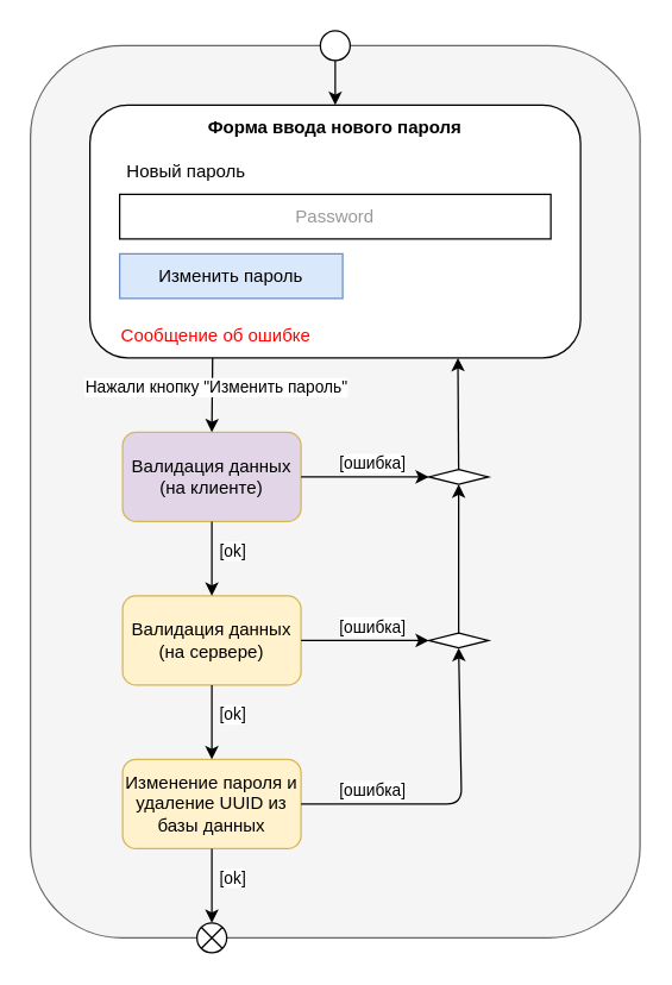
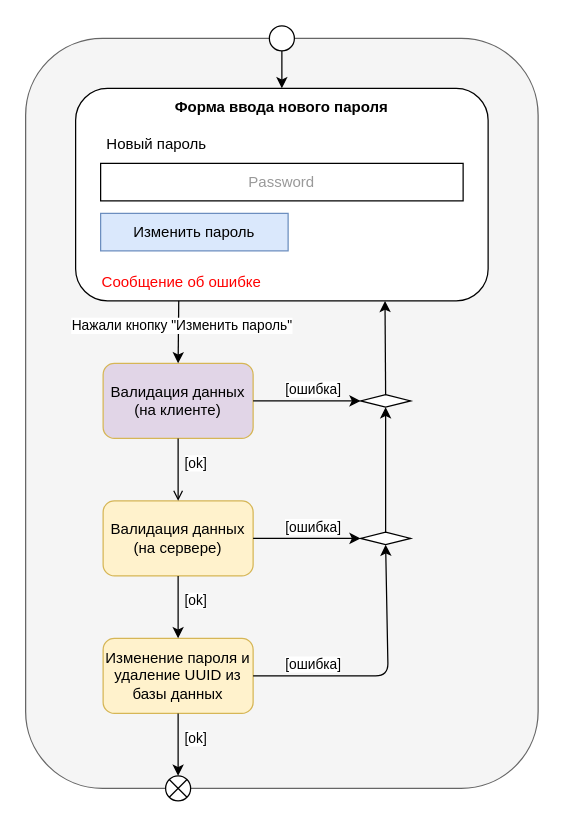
  <mxCell id="0" />
  <mxCell id="1" parent="0" />
  <mxCell id="2" value="" style="rounded=1;whiteSpace=wrap;html=1;fillColor=#f5f5f5;strokeColor=#666666;fontColor=#333333;" parent="1" vertex="1"><mxGeometry x="20" y="30" width="410" height="600" as="geometry" /></mxCell>
  <mxCell id="3" value="" style="rounded=1;whiteSpace=wrap;html=1;" parent="1" vertex="1"><mxGeometry x="60" y="70" width="330" height="170" as="geometry" /></mxCell>
  <mxCell id="4" value="&lt;b&gt;Форма ввода нового пароля&lt;/b&gt;" style="text;html=1;strokeColor=none;fillColor=none;align=center;verticalAlign=middle;whiteSpace=wrap;rounded=0;" parent="1" vertex="1"><mxGeometry x="130" y="70" width="190" height="30" as="geometry" /></mxCell>
  <mxCell id="5" value="Новый пароль" style="text;html=1;strokeColor=none;fillColor=none;align=center;verticalAlign=middle;whiteSpace=wrap;rounded=0;" parent="1" vertex="1"><mxGeometry x="80" y="100" width="90" height="30" as="geometry" /></mxCell>
  <mxCell id="6" value="&lt;font color=&quot;#999999&quot;&gt;Password&lt;/font&gt;" style="rounded=0;whiteSpace=wrap;html=1;" parent="1" vertex="1"><mxGeometry x="80" y="130" width="290" height="30" as="geometry" /></mxCell>
  <mxCell id="7" value="Изменить пароль" style="rounded=0;whiteSpace=wrap;html=1;fillColor=#dae8fc;strokeColor=#6c8ebf;" parent="1" vertex="1"><mxGeometry x="80" y="170" width="150" height="30" as="geometry" /></mxCell>
  <mxCell id="8" value="&lt;font color=&quot;#ff0000&quot;&gt;Сообщение об ошибке&lt;/font&gt;" style="text;html=1;strokeColor=none;fillColor=none;align=center;verticalAlign=middle;whiteSpace=wrap;rounded=0;" parent="1" vertex="1"><mxGeometry x="80" y="210" width="130" height="30" as="geometry" /></mxCell>
  <mxCell id="9" value="" style="ellipse;whiteSpace=wrap;html=1;" parent="1" vertex="1"><mxGeometry x="215" y="20" width="20" height="20" as="geometry" /></mxCell>
  <mxCell id="10" value="" style="endArrow=classic;html=1;rounded=1;exitX=0.5;exitY=1;exitDx=0;exitDy=0;entryX=0.5;entryY=0;entryDx=0;entryDy=0;curved=0;" parent="1" source="9" target="3" edge="1"><mxGeometry width="50" height="50" relative="1" as="geometry"><mxPoint x="-560" y="125" as="sourcePoint" /><mxPoint x="-540" y="125" as="targetPoint" /></mxGeometry></mxCell>
  <mxCell id="11" value="Валидация данных (на клиенте)" style="rounded=1;whiteSpace=wrap;html=1;fillColor=#e1d5e7;strokeColor=#d6b656;" parent="1" vertex="1"><mxGeometry x="82" y="290" width="120" height="60" as="geometry" /></mxCell>
  <mxCell id="12" value="" style="rhombus;whiteSpace=wrap;html=1;" parent="1" vertex="1"><mxGeometry x="288" y="315" width="40" height="10" as="geometry" /></mxCell>
  <mxCell id="13" value="" style="endArrow=classic;html=1;rounded=1;exitX=0.25;exitY=1;exitDx=0;exitDy=0;entryX=0.5;entryY=0;entryDx=0;entryDy=0;curved=0;" parent="1" source="3" target="11" edge="1"><mxGeometry width="50" height="50" relative="1" as="geometry"><mxPoint x="250" y="380" as="sourcePoint" /><mxPoint x="300" y="330" as="targetPoint" /></mxGeometry></mxCell>
  <mxCell id="14" value="Нажали кнопку &quot;Изменить пароль&quot;" style="edgeLabel;html=1;align=center;verticalAlign=middle;resizable=0;points=[];" parent="13" vertex="1" connectable="0"><mxGeometry x="-0.243" y="2" relative="1" as="geometry"><mxPoint as="offset" /></mxGeometry></mxCell>
  <mxCell id="15" value="" style="endArrow=classic;html=1;rounded=1;exitX=0.5;exitY=0;exitDx=0;exitDy=0;entryX=0.75;entryY=1;entryDx=0;entryDy=0;curved=0;" parent="1" source="12" target="3" edge="1"><mxGeometry width="50" height="50" relative="1" as="geometry"><mxPoint x="153" y="250" as="sourcePoint" /><mxPoint x="152" y="300" as="targetPoint" /></mxGeometry></mxCell>
  <mxCell id="16" value="" style="endArrow=classic;html=1;rounded=1;exitX=1;exitY=0.5;exitDx=0;exitDy=0;entryX=0;entryY=0.5;entryDx=0;entryDy=0;curved=0;" parent="1" source="11" target="12" edge="1"><mxGeometry width="50" height="50" relative="1" as="geometry"><mxPoint x="318" y="325" as="sourcePoint" /><mxPoint x="318" y="250" as="targetPoint" /></mxGeometry></mxCell>
  <mxCell id="17" value="[ошибка]" style="edgeLabel;html=1;align=center;verticalAlign=middle;resizable=0;points=[];" parent="16" vertex="1" connectable="0"><mxGeometry x="0.089" y="2" relative="1" as="geometry"><mxPoint y="-8" as="offset" /></mxGeometry></mxCell>
  <mxCell id="18" value="Валидация данных (на сервере)" style="rounded=1;whiteSpace=wrap;html=1;fillColor=#fff2cc;strokeColor=#d6b656;" parent="1" vertex="1"><mxGeometry x="82" y="400" width="120" height="60" as="geometry" /></mxCell>
  <mxCell id="19" value="" style="rhombus;whiteSpace=wrap;html=1;" parent="1" vertex="1"><mxGeometry x="288" y="425" width="40" height="10" as="geometry" /></mxCell>
- <mxCell id="20" value="" style="endArrow=classic;html=1;rounded=1;exitX=0.5;exitY=1;exitDx=0;exitDy=0;entryX=0.5;entryY=0;entryDx=0;entryDy=0;curved=0;" parent="1" source="11" target="18" edge="1"><mxGeometry width="50" height="50" relative="1" as="geometry"><mxPoint x="143" y="350" as="sourcePoint" /><mxPoint x="300" y="440" as="targetPoint" /></mxGeometry></mxCell>
+ <mxCell id="20" value="" style="endArrow=open;html=1;rounded=1;exitX=0.5;exitY=1;exitDx=0;exitDy=0;entryX=0.5;entryY=0;entryDx=0;entryDy=0;curved=0;" parent="1" source="11" target="18" edge="1"><mxGeometry width="50" height="50" relative="1" as="geometry"><mxPoint x="143" y="350" as="sourcePoint" /><mxPoint x="300" y="440" as="targetPoint" /></mxGeometry></mxCell>
  <mxCell id="21" value="[ok]" style="edgeLabel;html=1;align=center;verticalAlign=middle;resizable=0;points=[];" parent="20" vertex="1" connectable="0"><mxGeometry x="-0.243" y="2" relative="1" as="geometry"><mxPoint x="11" as="offset" /></mxGeometry></mxCell>
  <mxCell id="22" value="" style="endArrow=classic;html=1;rounded=1;exitX=0.5;exitY=0;exitDx=0;exitDy=0;entryX=0.5;entryY=1;entryDx=0;entryDy=0;curved=0;" parent="1" source="19" target="12" edge="1"><mxGeometry width="50" height="50" relative="1" as="geometry"><mxPoint x="153" y="360" as="sourcePoint" /><mxPoint x="308" y="350" as="targetPoint" /></mxGeometry></mxCell>
  <mxCell id="23" value="" style="endArrow=classic;html=1;rounded=1;exitX=1;exitY=0.5;exitDx=0;exitDy=0;entryX=0;entryY=0.5;entryDx=0;entryDy=0;curved=0;" parent="1" source="18" target="19" edge="1"><mxGeometry width="50" height="50" relative="1" as="geometry"><mxPoint x="318" y="435" as="sourcePoint" /><mxPoint x="318" y="360" as="targetPoint" /></mxGeometry></mxCell>
  <mxCell id="24" value="[ошибка]" style="edgeLabel;html=1;align=center;verticalAlign=middle;resizable=0;points=[];" parent="23" vertex="1" connectable="0"><mxGeometry x="0.089" y="2" relative="1" as="geometry"><mxPoint y="-8" as="offset" /></mxGeometry></mxCell>
  <mxCell id="25" value="Изменение пароля и удаление UUID из базы данных" style="rounded=1;whiteSpace=wrap;html=1;fillColor=#fff2cc;strokeColor=#d6b656;" parent="1" vertex="1"><mxGeometry x="82" y="510" width="120" height="60" as="geometry" /></mxCell>
  <mxCell id="26" value="" style="endArrow=classic;html=1;rounded=1;entryX=0.5;entryY=0;entryDx=0;entryDy=0;curved=0;exitX=0.5;exitY=1;exitDx=0;exitDy=0;" parent="1" source="18" target="25" edge="1"><mxGeometry width="50" height="50" relative="1" as="geometry"><mxPoint x="142" y="460" as="sourcePoint" /><mxPoint x="300" y="550" as="targetPoint" /></mxGeometry></mxCell>
  <mxCell id="27" value="[ok]" style="edgeLabel;html=1;align=center;verticalAlign=middle;resizable=0;points=[];" parent="26" vertex="1" connectable="0"><mxGeometry x="-0.243" y="2" relative="1" as="geometry"><mxPoint x="11" as="offset" /></mxGeometry></mxCell>
  <mxCell id="28" value="" style="endArrow=classic;html=1;rounded=1;exitX=1;exitY=0.5;exitDx=0;exitDy=0;entryX=0.5;entryY=1;entryDx=0;entryDy=0;curved=0;" parent="1" source="25" target="19" edge="1"><mxGeometry width="50" height="50" relative="1" as="geometry"><mxPoint x="318" y="545" as="sourcePoint" /><mxPoint x="288" y="540" as="targetPoint" /><Array as="points"><mxPoint x="310" y="540" /></Array></mxGeometry></mxCell>
  <mxCell id="29" value="[ошибка]" style="edgeLabel;html=1;align=center;verticalAlign=middle;resizable=0;points=[];" parent="28" vertex="1" connectable="0"><mxGeometry x="0.089" y="2" relative="1" as="geometry"><mxPoint x="-58" y="-2" as="offset" /></mxGeometry></mxCell>
  <mxCell id="30" value="" style="endArrow=classic;html=1;rounded=1;entryX=0.5;entryY=0;entryDx=0;entryDy=0;curved=0;exitX=0.5;exitY=1;exitDx=0;exitDy=0;" parent="1" source="25" target="32" edge="1"><mxGeometry width="50" height="50" relative="1" as="geometry"><mxPoint x="142" y="570" as="sourcePoint" /><mxPoint x="142" y="620" as="targetPoint" /></mxGeometry></mxCell>
  <mxCell id="31" value="[ok]" style="edgeLabel;html=1;align=center;verticalAlign=middle;resizable=0;points=[];" parent="30" vertex="1" connectable="0"><mxGeometry x="-0.243" y="2" relative="1" as="geometry"><mxPoint x="11" as="offset" /></mxGeometry></mxCell>
  <mxCell id="32" value="" style="shape=sumEllipse;perimeter=ellipsePerimeter;html=1;backgroundOutline=1;" parent="1" vertex="1"><mxGeometry x="132" y="620" width="20" height="20" as="geometry" /></mxCell>
